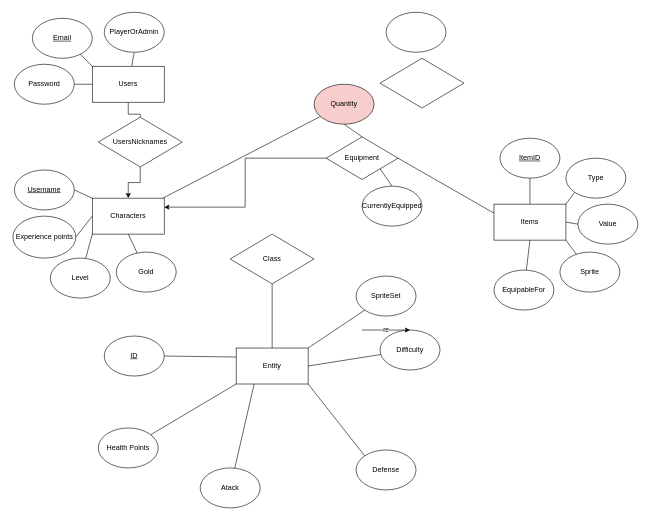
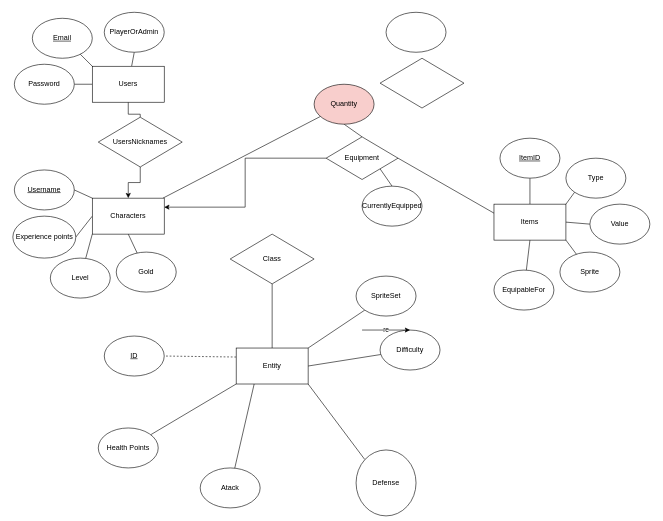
  <mxCell id="0" />
  <mxCell id="1" parent="0" />
  <mxCell id="2" style="edgeStyle=orthogonalEdgeStyle;rounded=0;orthogonalLoop=1;jettySize=auto;html=1;entryX=0.5;entryY=0;entryDx=0;entryDy=0;endArrow=none;endFill=0;" parent="1" source="5" target="12" edge="1"><mxGeometry relative="1" as="geometry" /></mxCell>
  <mxCell id="3" style="rounded=0;orthogonalLoop=1;jettySize=auto;html=1;entryX=0.5;entryY=1;entryDx=0;entryDy=0;endArrow=none;endFill=0;" parent="1" source="5" target="9" edge="1"><mxGeometry relative="1" as="geometry" /></mxCell>
  <mxCell id="4" style="rounded=0;orthogonalLoop=1;jettySize=auto;html=1;entryX=1;entryY=0.5;entryDx=0;entryDy=0;endArrow=none;endFill=0;" parent="1" source="5" target="8" edge="1"><mxGeometry relative="1" as="geometry" /></mxCell>
  <mxCell id="5" value="Users" style="rounded=0;whiteSpace=wrap;html=1;" parent="1" vertex="1"><mxGeometry x="153" y="110" width="120" height="60" as="geometry" /></mxCell>
  <mxCell id="6" value="Atack" style="ellipse;whiteSpace=wrap;html=1;" parent="1" vertex="1"><mxGeometry x="333" y="780" width="100" height="66.67" as="geometry" /></mxCell>
  <mxCell id="7" value="&lt;u&gt;Email&lt;/u&gt;" style="ellipse;whiteSpace=wrap;html=1;" parent="1" vertex="1"><mxGeometry x="53" y="30" width="100" height="66.67" as="geometry" /></mxCell>
  <mxCell id="8" value="Password" style="ellipse;whiteSpace=wrap;html=1;" parent="1" vertex="1"><mxGeometry x="23" y="106.66" width="100" height="66.67" as="geometry" /></mxCell>
  <mxCell id="9" value="PlayerOrAdmin" style="ellipse;whiteSpace=wrap;html=1;" parent="1" vertex="1"><mxGeometry x="173" y="20" width="100" height="66.67" as="geometry" /></mxCell>
  <mxCell id="10" value="" style="rhombus;whiteSpace=wrap;html=1;" parent="1" vertex="1"><mxGeometry x="633" y="96.67" width="140" height="83" as="geometry" /></mxCell>
  <mxCell id="11" style="edgeStyle=orthogonalEdgeStyle;rounded=0;orthogonalLoop=1;jettySize=auto;html=1;exitX=0.5;exitY=1;exitDx=0;exitDy=0;" parent="1" source="12" target="18" edge="1"><mxGeometry relative="1" as="geometry" /></mxCell>
  <mxCell id="12" value="UsersNicknames" style="rhombus;whiteSpace=wrap;html=1;" parent="1" vertex="1"><mxGeometry x="163" y="195" width="140" height="83" as="geometry" /></mxCell>
  <mxCell id="13" style="rounded=0;orthogonalLoop=1;jettySize=auto;html=1;endArrow=none;endFill=0;" parent="1" source="18" target="55" edge="1"><mxGeometry relative="1" as="geometry" /></mxCell>
  <mxCell id="14" style="rounded=0;orthogonalLoop=1;jettySize=auto;html=1;exitX=0;exitY=0;exitDx=0;exitDy=0;entryX=1;entryY=0.5;entryDx=0;entryDy=0;endArrow=none;endFill=0;" parent="1" source="18" target="19" edge="1"><mxGeometry relative="1" as="geometry" /></mxCell>
  <mxCell id="15" style="rounded=0;orthogonalLoop=1;jettySize=auto;html=1;exitX=0;exitY=0.5;exitDx=0;exitDy=0;entryX=1;entryY=0.5;entryDx=0;entryDy=0;endArrow=none;endFill=0;" parent="1" source="18" target="20" edge="1"><mxGeometry relative="1" as="geometry" /></mxCell>
  <mxCell id="16" style="rounded=0;orthogonalLoop=1;jettySize=auto;html=1;exitX=0;exitY=1;exitDx=0;exitDy=0;endArrow=none;endFill=0;" parent="1" source="18" target="21" edge="1"><mxGeometry relative="1" as="geometry" /></mxCell>
  <mxCell id="17" style="rounded=0;orthogonalLoop=1;jettySize=auto;html=1;exitX=0.5;exitY=1;exitDx=0;exitDy=0;endArrow=none;endFill=0;" parent="1" source="18" target="22" edge="1"><mxGeometry relative="1" as="geometry" /></mxCell>
  <mxCell id="18" value="Characters" style="rounded=0;whiteSpace=wrap;html=1;" parent="1" vertex="1"><mxGeometry x="153" y="330" width="120" height="60" as="geometry" /></mxCell>
  <mxCell id="19" value="&lt;u&gt;Username&lt;/u&gt;" style="ellipse;whiteSpace=wrap;html=1;" parent="1" vertex="1"><mxGeometry x="23" y="283" width="100" height="66.67" as="geometry" /></mxCell>
  <mxCell id="20" value="Experience points" style="ellipse;whiteSpace=wrap;html=1;" parent="1" vertex="1"><mxGeometry x="20.5" y="360" width="105" height="70" as="geometry" /></mxCell>
  <mxCell id="21" value="Level" style="ellipse;whiteSpace=wrap;html=1;" parent="1" vertex="1"><mxGeometry x="83" y="430" width="100" height="66.67" as="geometry" /></mxCell>
  <mxCell id="22" value="Gold" style="ellipse;whiteSpace=wrap;html=1;" parent="1" vertex="1"><mxGeometry x="193" y="420" width="100" height="66.67" as="geometry" /></mxCell>
  <mxCell id="23" style="rounded=0;orthogonalLoop=1;jettySize=auto;html=1;exitX=0.5;exitY=1;exitDx=0;exitDy=0;endArrow=none;endFill=0;" parent="1" source="24" target="32" edge="1"><mxGeometry relative="1" as="geometry" /></mxCell>
  <mxCell id="24" value="Class" style="rhombus;whiteSpace=wrap;html=1;" parent="1" vertex="1"><mxGeometry x="383" y="390" width="140" height="83" as="geometry" /></mxCell>
  <mxCell id="25" style="rounded=0;orthogonalLoop=1;jettySize=auto;html=1;exitX=0;exitY=0;exitDx=0;exitDy=0;entryX=0.8;entryY=0.9;entryDx=0;entryDy=0;entryPerimeter=0;endArrow=none;endFill=0;" parent="1" source="5" target="7" edge="1"><mxGeometry relative="1" as="geometry" /></mxCell>
- <mxCell id="26" style="rounded=0;orthogonalLoop=1;jettySize=auto;html=1;exitX=0;exitY=0.25;exitDx=0;exitDy=0;entryX=1;entryY=0.5;entryDx=0;entryDy=0;endArrow=none;endFill=0;" parent="1" source="32" target="33" edge="1"><mxGeometry relative="1" as="geometry" /></mxCell>
+ <mxCell id="26" style="rounded=0;orthogonalLoop=1;jettySize=auto;html=1;exitX=0;exitY=0.25;exitDx=0;exitDy=0;entryX=1;entryY=0.5;entryDx=0;entryDy=0;endArrow=none;endFill=0;dashed=1;" parent="1" source="32" target="33" edge="1"><mxGeometry relative="1" as="geometry" /></mxCell>
  <mxCell id="27" style="rounded=0;orthogonalLoop=1;jettySize=auto;html=1;exitX=0;exitY=1;exitDx=0;exitDy=0;endArrow=none;endFill=0;" parent="1" source="32" target="34" edge="1"><mxGeometry relative="1" as="geometry" /></mxCell>
  <mxCell id="28" style="rounded=0;orthogonalLoop=1;jettySize=auto;html=1;exitX=0.25;exitY=1;exitDx=0;exitDy=0;endArrow=none;endFill=0;" parent="1" source="32" target="6" edge="1"><mxGeometry relative="1" as="geometry" /></mxCell>
  <mxCell id="29" style="rounded=0;orthogonalLoop=1;jettySize=auto;html=1;exitX=1;exitY=0;exitDx=0;exitDy=0;entryX=0;entryY=1;entryDx=0;entryDy=0;endArrow=none;endFill=0;" parent="1" source="32" target="36" edge="1"><mxGeometry relative="1" as="geometry" /></mxCell>
  <mxCell id="30" style="rounded=0;orthogonalLoop=1;jettySize=auto;html=1;exitX=1;exitY=0.5;exitDx=0;exitDy=0;endArrow=none;endFill=0;" parent="1" source="32" target="38" edge="1"><mxGeometry relative="1" as="geometry" /></mxCell>
  <mxCell id="31" style="rounded=0;orthogonalLoop=1;jettySize=auto;html=1;exitX=1;exitY=1;exitDx=0;exitDy=0;entryX=0;entryY=0;entryDx=0;entryDy=0;endArrow=none;endFill=0;" parent="1" source="32" target="37" edge="1"><mxGeometry relative="1" as="geometry" /></mxCell>
  <mxCell id="32" value="Entity" style="rounded=0;whiteSpace=wrap;html=1;" parent="1" vertex="1"><mxGeometry x="393" y="580" width="120" height="60" as="geometry" /></mxCell>
  <mxCell id="33" value="ID" style="ellipse;whiteSpace=wrap;html=1;fontStyle=4" parent="1" vertex="1"><mxGeometry x="173" y="560" width="100" height="66.67" as="geometry" /></mxCell>
  <mxCell id="34" value="Health Points" style="ellipse;whiteSpace=wrap;html=1;" parent="1" vertex="1"><mxGeometry x="163" y="713.33" width="100" height="66.67" as="geometry" /></mxCell>
  <mxCell id="35" value="" style="ellipse;whiteSpace=wrap;html=1;" parent="1" vertex="1"><mxGeometry x="643" y="20" width="100" height="66.67" as="geometry" /></mxCell>
  <mxCell id="36" value="SpriteSet" style="ellipse;whiteSpace=wrap;html=1;" parent="1" vertex="1"><mxGeometry x="593" y="460" width="100" height="66.67" as="geometry" /></mxCell>
- <mxCell id="37" value="Defense" style="ellipse;whiteSpace=wrap;html=1;" parent="1" vertex="1"><mxGeometry x="593" y="750" width="100" height="66.67" as="geometry" /></mxCell>
+ <mxCell id="37" value="Defense" style="ellipse;whiteSpace=wrap;html=1;" parent="1" vertex="1"><mxGeometry x="593" y="750" width="100" height="110" as="geometry" /></mxCell>
  <mxCell id="38" value="Difficulty" style="ellipse;whiteSpace=wrap;html=1;" parent="1" vertex="1"><mxGeometry x="633" y="550" width="100" height="66.67" as="geometry" /></mxCell>
  <mxCell id="39" style="rounded=0;orthogonalLoop=1;jettySize=auto;html=1;exitX=0.5;exitY=0;exitDx=0;exitDy=0;entryX=0.5;entryY=1;entryDx=0;entryDy=0;endArrow=none;endFill=0;" parent="1" source="44" target="45" edge="1"><mxGeometry relative="1" as="geometry" /></mxCell>
  <mxCell id="40" style="rounded=0;orthogonalLoop=1;jettySize=auto;html=1;exitX=1;exitY=0;exitDx=0;exitDy=0;entryX=0;entryY=1;entryDx=0;entryDy=0;endArrow=none;endFill=0;" parent="1" source="44" target="46" edge="1"><mxGeometry relative="1" as="geometry" /></mxCell>
  <mxCell id="41" style="rounded=0;orthogonalLoop=1;jettySize=auto;html=1;exitX=1;exitY=0.5;exitDx=0;exitDy=0;entryX=0;entryY=0.5;entryDx=0;entryDy=0;endArrow=none;endFill=0;" parent="1" source="44" target="47" edge="1"><mxGeometry relative="1" as="geometry" /></mxCell>
  <mxCell id="42" style="rounded=0;orthogonalLoop=1;jettySize=auto;html=1;exitX=0.5;exitY=1;exitDx=0;exitDy=0;endArrow=none;endFill=0;" parent="1" source="44" target="49" edge="1"><mxGeometry relative="1" as="geometry" /></mxCell>
  <mxCell id="43" style="rounded=0;orthogonalLoop=1;jettySize=auto;html=1;exitX=0;exitY=0.25;exitDx=0;exitDy=0;entryX=1;entryY=0.5;entryDx=0;entryDy=0;endArrow=none;endFill=0;" parent="1" source="44" target="54" edge="1"><mxGeometry relative="1" as="geometry" /></mxCell>
  <mxCell id="44" value="Items" style="rounded=0;whiteSpace=wrap;html=1;" parent="1" vertex="1"><mxGeometry x="823" y="340" width="120" height="60" as="geometry" /></mxCell>
  <mxCell id="45" value="&lt;u&gt;ItemID&lt;/u&gt;" style="ellipse;whiteSpace=wrap;html=1;" parent="1" vertex="1"><mxGeometry x="833" y="230" width="100" height="66.67" as="geometry" /></mxCell>
  <mxCell id="46" value="Type" style="ellipse;whiteSpace=wrap;html=1;" parent="1" vertex="1"><mxGeometry x="943" y="263.33" width="100" height="66.67" as="geometry" /></mxCell>
- <mxCell id="47" value="Value" style="ellipse;whiteSpace=wrap;html=1;" parent="1" vertex="1"><mxGeometry x="963" y="340" width="100" height="66.67" as="geometry" /></mxCell>
+ <mxCell id="47" value="Value" style="ellipse;whiteSpace=wrap;html=1;" parent="1" vertex="1"><mxGeometry x="983" y="340" width="100" height="66.67" as="geometry" /></mxCell>
  <mxCell id="48" value="Sprite" style="ellipse;whiteSpace=wrap;html=1;" parent="1" vertex="1"><mxGeometry x="933" y="420" width="100" height="66.67" as="geometry" /></mxCell>
  <mxCell id="49" value="EquipableFor" style="ellipse;whiteSpace=wrap;html=1;" parent="1" vertex="1"><mxGeometry x="823" y="450" width="100" height="66.67" as="geometry" /></mxCell>
  <mxCell id="50" style="rounded=0;orthogonalLoop=1;jettySize=auto;html=1;exitX=1;exitY=1;exitDx=0;exitDy=0;endArrow=none;endFill=0;" parent="1" source="44" target="48" edge="1"><mxGeometry relative="1" as="geometry" /></mxCell>
  <mxCell id="51" style="rounded=0;orthogonalLoop=1;jettySize=auto;html=1;exitX=0.5;exitY=0;exitDx=0;exitDy=0;entryX=0.5;entryY=1;entryDx=0;entryDy=0;endArrow=none;endFill=0;" parent="1" source="54" target="55" edge="1"><mxGeometry relative="1" as="geometry" /></mxCell>
  <mxCell id="52" style="rounded=0;orthogonalLoop=1;jettySize=auto;html=1;exitX=1;exitY=1;exitDx=0;exitDy=0;entryX=0.5;entryY=0;entryDx=0;entryDy=0;endArrow=none;endFill=0;" parent="1" source="54" target="56" edge="1"><mxGeometry relative="1" as="geometry" /></mxCell>
  <mxCell id="53" style="edgeStyle=orthogonalEdgeStyle;rounded=0;orthogonalLoop=1;jettySize=auto;html=1;exitX=0;exitY=0.5;exitDx=0;exitDy=0;entryX=1;entryY=0.25;entryDx=0;entryDy=0;" parent="1" source="54" target="18" edge="1"><mxGeometry relative="1" as="geometry" /></mxCell>
  <mxCell id="54" value="Equipment" style="rhombus;whiteSpace=wrap;html=1;" parent="1" vertex="1"><mxGeometry x="543" y="227.76" width="120" height="71.14" as="geometry" /></mxCell>
  <mxCell id="55" value="Quantity" style="ellipse;whiteSpace=wrap;html=1;fillColor=#f8cecc;" parent="1" vertex="1"><mxGeometry x="523" y="140" width="100" height="66.67" as="geometry" /></mxCell>
  <mxCell id="56" value="CurrentlyEquipped" style="ellipse;whiteSpace=wrap;html=1;" parent="1" vertex="1"><mxGeometry x="603" y="310" width="100" height="66.67" as="geometry" /></mxCell>
  <mxCell id="57" value="re" style="edgeStyle=none;orthogonalLoop=1;jettySize=auto;html=1;rounded=0;" edge="1" parent="1"><mxGeometry width="80" relative="1" as="geometry"><mxPoint x="603" y="550" as="sourcePoint" /><mxPoint x="683" y="550" as="targetPoint" /><Array as="points" /></mxGeometry></mxCell>
